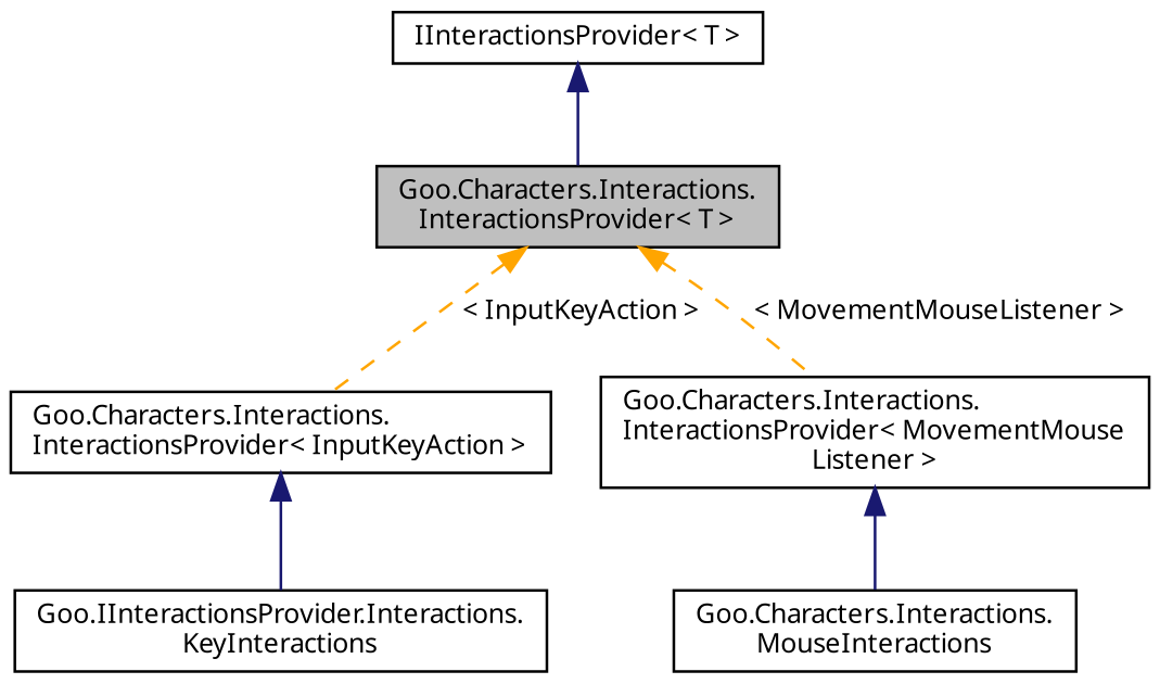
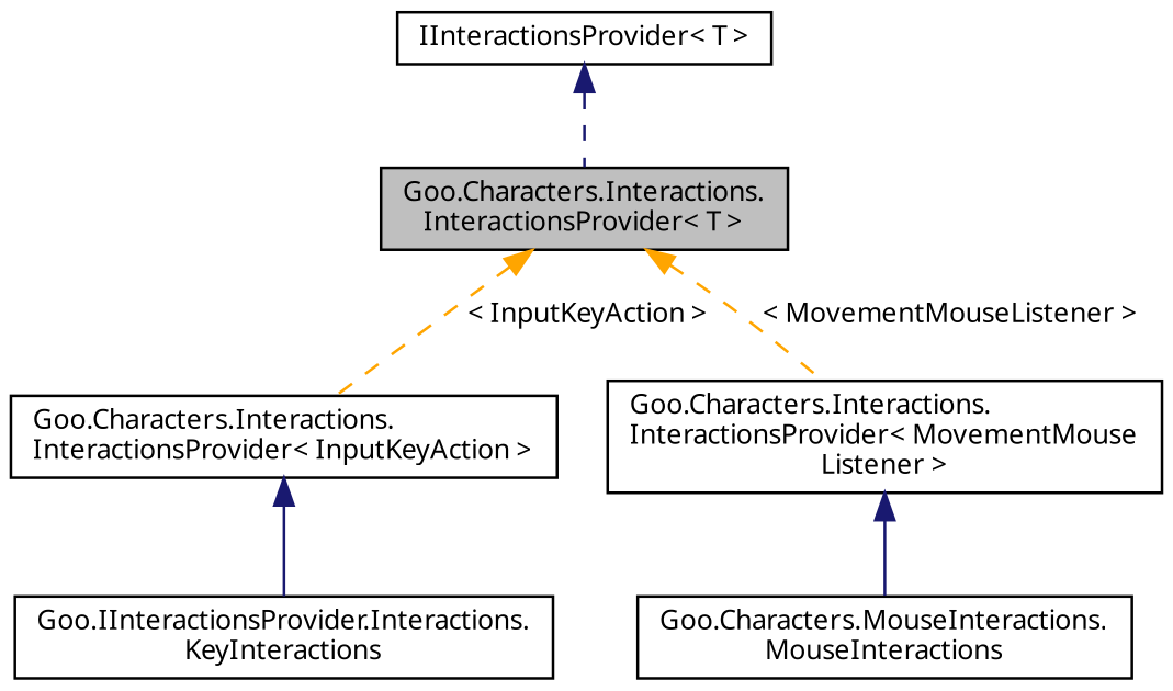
  digraph {
    rankdir=TB
    node [color=black fillcolor=white fontname=Calibrii fontsize=10 shape=record style=filled]
    edge [color=midnightblue dir=back fontname=Calibrii fontsize=10 labelfontname=Calibrii labelfontsize=10 style=solid]
    n1 [fillcolor=grey75 fontcolor=black height=0.2 label="Goo.Characters.Interactions.\lInteractionsProvider\< T \>" width=0.4]
    n2 [height=0.2 label="Goo.Characters.Interactions.\lInteractionsProvider\< InputKeyAction \>" width=0.4]
    n3 [height=0.2 label="Goo.Characters.Interactions.\lInteractionsProvider\< MovementMouse\lListener \>" width=0.4]
    n4 [height=0.2 label="Goo.IInteractionsProvider.Interactions.\lKeyInteractions" width=0.4]
-   n5 [height=0.2 label="Goo.Characters.Interactions.\lMouseInteractions" width=0.4]
+   n5 [height=0.2 label="Goo.Characters.MouseInteractions.\lMouseInteractions" width=0.4]
    n6 [height=0.2 label="IInteractionsProvider\< T \>" width=0.4]
    n1 -> n2 [color=orange label=" \< InputKeyAction \>" style=dashed]
    n1 -> n3 [color=orange label=" \< MovementMouseListener \>" style=dashed]
    n2 -> n4
    n3 -> n5
-   n6 -> n1
+   n6 -> n1 [style=dashed]
  }
